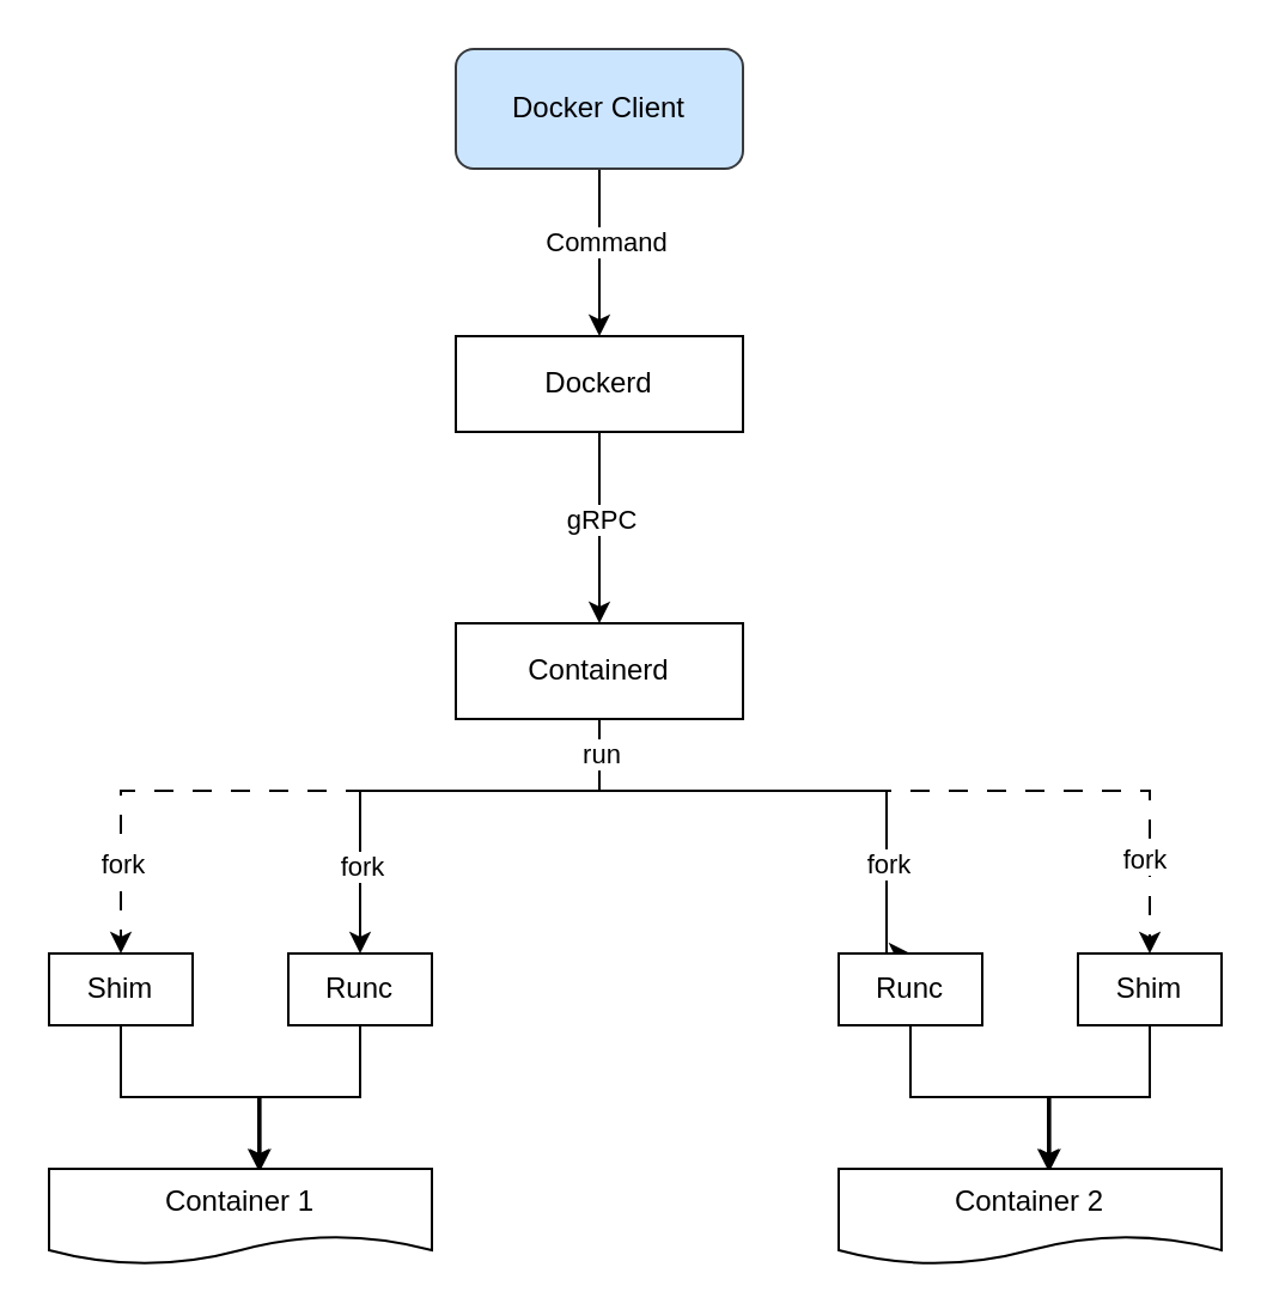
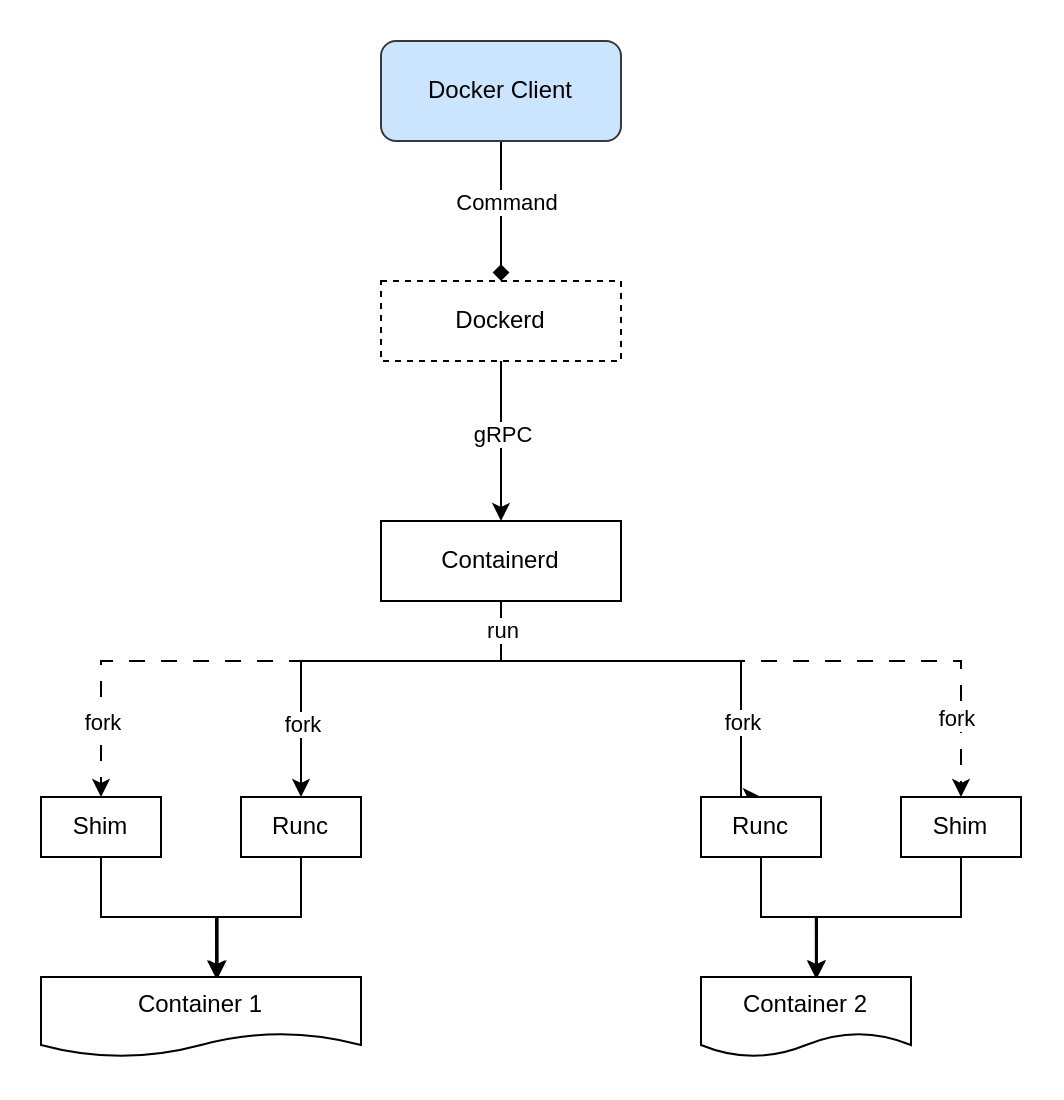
  <mxCell id="0" />
  <mxCell id="1" parent="0" />
- <mxCell id="2" style="edgeStyle=orthogonalEdgeStyle;rounded=0;orthogonalLoop=1;jettySize=auto;html=1;" edge="1" parent="1" source="4" target="7"><mxGeometry relative="1" as="geometry" /></mxCell>
+ <mxCell id="2" style="edgeStyle=orthogonalEdgeStyle;rounded=0;orthogonalLoop=1;jettySize=auto;html=1;endArrow=diamond;" edge="1" parent="1" source="4" target="7"><mxGeometry relative="1" as="geometry" /></mxCell>
  <mxCell id="3" value="Command" style="edgeLabel;html=1;align=center;verticalAlign=middle;resizable=0;points=[];" vertex="1" connectable="0" parent="2"><mxGeometry x="-0.151" y="2" relative="1" as="geometry"><mxPoint as="offset" /></mxGeometry></mxCell>
  <mxCell id="4" value="Docker Client" style="whiteSpace=wrap;html=1;fillColor=#cce5ff;strokeColor=#36393d;rounded=1;" vertex="1" parent="1"><mxGeometry x="190" y="20" width="120" height="50" as="geometry" /></mxCell>
  <mxCell id="5" style="edgeStyle=orthogonalEdgeStyle;rounded=0;orthogonalLoop=1;jettySize=auto;html=1;entryX=0.5;entryY=0;entryDx=0;entryDy=0;" edge="1" parent="1" source="7" target="14"><mxGeometry relative="1" as="geometry"><Array as="points"><mxPoint x="250" y="230" /><mxPoint x="250" y="230" /></Array></mxGeometry></mxCell>
  <mxCell id="6" value="gRPC" style="edgeLabel;html=1;align=center;verticalAlign=middle;resizable=0;points=[];" vertex="1" connectable="0" parent="5"><mxGeometry x="-0.345" relative="1" as="geometry"><mxPoint y="10" as="offset" /></mxGeometry></mxCell>
- <mxCell id="7" value="Dockerd" style="rounded=0;whiteSpace=wrap;html=1;" vertex="1" parent="1"><mxGeometry x="190" y="140" width="120" height="40" as="geometry" /></mxCell>
+ <mxCell id="7" value="Dockerd" style="rounded=0;whiteSpace=wrap;html=1;dashed=1;" vertex="1" parent="1"><mxGeometry x="190" y="140" width="120" height="40" as="geometry" /></mxCell>
  <mxCell id="8" style="edgeStyle=orthogonalEdgeStyle;rounded=0;orthogonalLoop=1;jettySize=auto;html=1;entryX=0.5;entryY=0;entryDx=0;entryDy=0;exitX=0.5;exitY=1;exitDx=0;exitDy=0;dashed=1;dashPattern=8 8;" edge="1" parent="1" source="14" target="16"><mxGeometry relative="1" as="geometry"><Array as="points"><mxPoint x="250" y="330" /><mxPoint x="50" y="330" /></Array></mxGeometry></mxCell>
  <mxCell id="9" style="edgeStyle=orthogonalEdgeStyle;rounded=0;orthogonalLoop=1;jettySize=auto;html=1;" edge="1" parent="1" target="18"><mxGeometry relative="1" as="geometry"><mxPoint x="250" y="310" as="sourcePoint" /><Array as="points"><mxPoint x="250" y="330" /><mxPoint x="150" y="330" /></Array></mxGeometry></mxCell>
  <mxCell id="10" value="&lt;font style=&quot;font-size: 11px;&quot;&gt;fork&lt;/font&gt;" style="edgeLabel;html=1;align=center;verticalAlign=middle;resizable=0;points=[];fontSize=8;" vertex="1" connectable="0" parent="9"><mxGeometry x="0.698" relative="1" as="geometry"><mxPoint y="-9" as="offset" /></mxGeometry></mxCell>
  <mxCell id="11" style="edgeStyle=orthogonalEdgeStyle;rounded=0;orthogonalLoop=1;jettySize=auto;html=1;entryX=0.5;entryY=0;entryDx=0;entryDy=0;" edge="1" parent="1" source="14" target="21"><mxGeometry relative="1" as="geometry"><Array as="points"><mxPoint x="250" y="330" /><mxPoint x="370" y="330" /></Array></mxGeometry></mxCell>
  <mxCell id="12" style="edgeStyle=orthogonalEdgeStyle;rounded=0;orthogonalLoop=1;jettySize=auto;html=1;exitX=0.5;exitY=1;exitDx=0;exitDy=0;entryX=0.5;entryY=0;entryDx=0;entryDy=0;dashed=1;dashPattern=8 8;" edge="1" parent="1" source="14" target="23"><mxGeometry relative="1" as="geometry"><Array as="points"><mxPoint x="250" y="330" /><mxPoint x="480" y="330" /></Array></mxGeometry></mxCell>
  <mxCell id="13" value="run" style="edgeLabel;html=1;align=center;verticalAlign=middle;resizable=0;points=[];" vertex="1" connectable="0" parent="12"><mxGeometry x="-0.912" relative="1" as="geometry"><mxPoint as="offset" /></mxGeometry></mxCell>
  <mxCell id="14" value="Containerd" style="rounded=0;whiteSpace=wrap;html=1;" vertex="1" parent="1"><mxGeometry x="190" y="260" width="120" height="40" as="geometry" /></mxCell>
  <mxCell id="15" style="edgeStyle=orthogonalEdgeStyle;rounded=0;orthogonalLoop=1;jettySize=auto;html=1;entryX=0.547;entryY=0.017;entryDx=0;entryDy=0;entryPerimeter=0;" edge="1" parent="1" source="16" target="19"><mxGeometry relative="1" as="geometry" /></mxCell>
  <mxCell id="16" value="Shim" style="rounded=0;whiteSpace=wrap;html=1;" vertex="1" parent="1"><mxGeometry x="20" y="398" width="60" height="30" as="geometry" /></mxCell>
  <mxCell id="17" style="edgeStyle=orthogonalEdgeStyle;rounded=0;orthogonalLoop=1;jettySize=auto;html=1;entryX=0.552;entryY=0.017;entryDx=0;entryDy=0;entryPerimeter=0;" edge="1" parent="1" source="18" target="19"><mxGeometry relative="1" as="geometry" /></mxCell>
  <mxCell id="18" value="Runc" style="rounded=0;whiteSpace=wrap;html=1;" vertex="1" parent="1"><mxGeometry x="120" y="398" width="60" height="30" as="geometry" /></mxCell>
  <mxCell id="19" value="Container 1" style="shape=document;whiteSpace=wrap;html=1;boundedLbl=1;" vertex="1" parent="1"><mxGeometry x="20" y="488" width="160" height="40" as="geometry" /></mxCell>
  <mxCell id="20" style="edgeStyle=orthogonalEdgeStyle;rounded=0;orthogonalLoop=1;jettySize=auto;html=1;entryX=0.547;entryY=0.017;entryDx=0;entryDy=0;entryPerimeter=0;" edge="1" parent="1" source="21" target="24"><mxGeometry relative="1" as="geometry" /></mxCell>
  <mxCell id="21" value="Runc" style="rounded=0;whiteSpace=wrap;html=1;" vertex="1" parent="1"><mxGeometry x="350" y="398" width="60" height="30" as="geometry" /></mxCell>
  <mxCell id="22" style="edgeStyle=orthogonalEdgeStyle;rounded=0;orthogonalLoop=1;jettySize=auto;html=1;entryX=0.552;entryY=0.017;entryDx=0;entryDy=0;entryPerimeter=0;" edge="1" parent="1" source="23" target="24"><mxGeometry relative="1" as="geometry" /></mxCell>
  <mxCell id="23" value="Shim" style="rounded=0;whiteSpace=wrap;html=1;" vertex="1" parent="1"><mxGeometry x="450" y="398" width="60" height="30" as="geometry" /></mxCell>
- <mxCell id="24" value="Container 2" style="shape=document;whiteSpace=wrap;html=1;boundedLbl=1;" vertex="1" parent="1"><mxGeometry x="350" y="488" width="160" height="40" as="geometry" /></mxCell>
+ <mxCell id="24" value="Container 2" style="shape=document;whiteSpace=wrap;html=1;boundedLbl=1;" vertex="1" parent="1"><mxGeometry x="350" y="488" width="105" height="40" as="geometry" /></mxCell>
  <mxCell id="25" value="&lt;font style=&quot;font-size: 11px;&quot;&gt;fork&lt;/font&gt;" style="edgeLabel;html=1;align=center;verticalAlign=middle;resizable=0;points=[];fontSize=8;" vertex="1" connectable="0" parent="1"><mxGeometry x="50" y="360" as="geometry" /></mxCell>
  <mxCell id="26" value="&lt;font style=&quot;font-size: 11px;&quot;&gt;fork&lt;/font&gt;" style="edgeLabel;html=1;align=center;verticalAlign=middle;resizable=0;points=[];fontSize=8;" vertex="1" connectable="0" parent="1"><mxGeometry x="370" y="360" as="geometry" /></mxCell>
  <mxCell id="27" value="&lt;font style=&quot;font-size: 11px;&quot;&gt;fork&lt;/font&gt;" style="edgeLabel;html=1;align=center;verticalAlign=middle;resizable=0;points=[];fontSize=8;" vertex="1" connectable="0" parent="1"><mxGeometry x="160" y="370.31" as="geometry"><mxPoint x="317" y="-12" as="offset" /></mxGeometry></mxCell>
